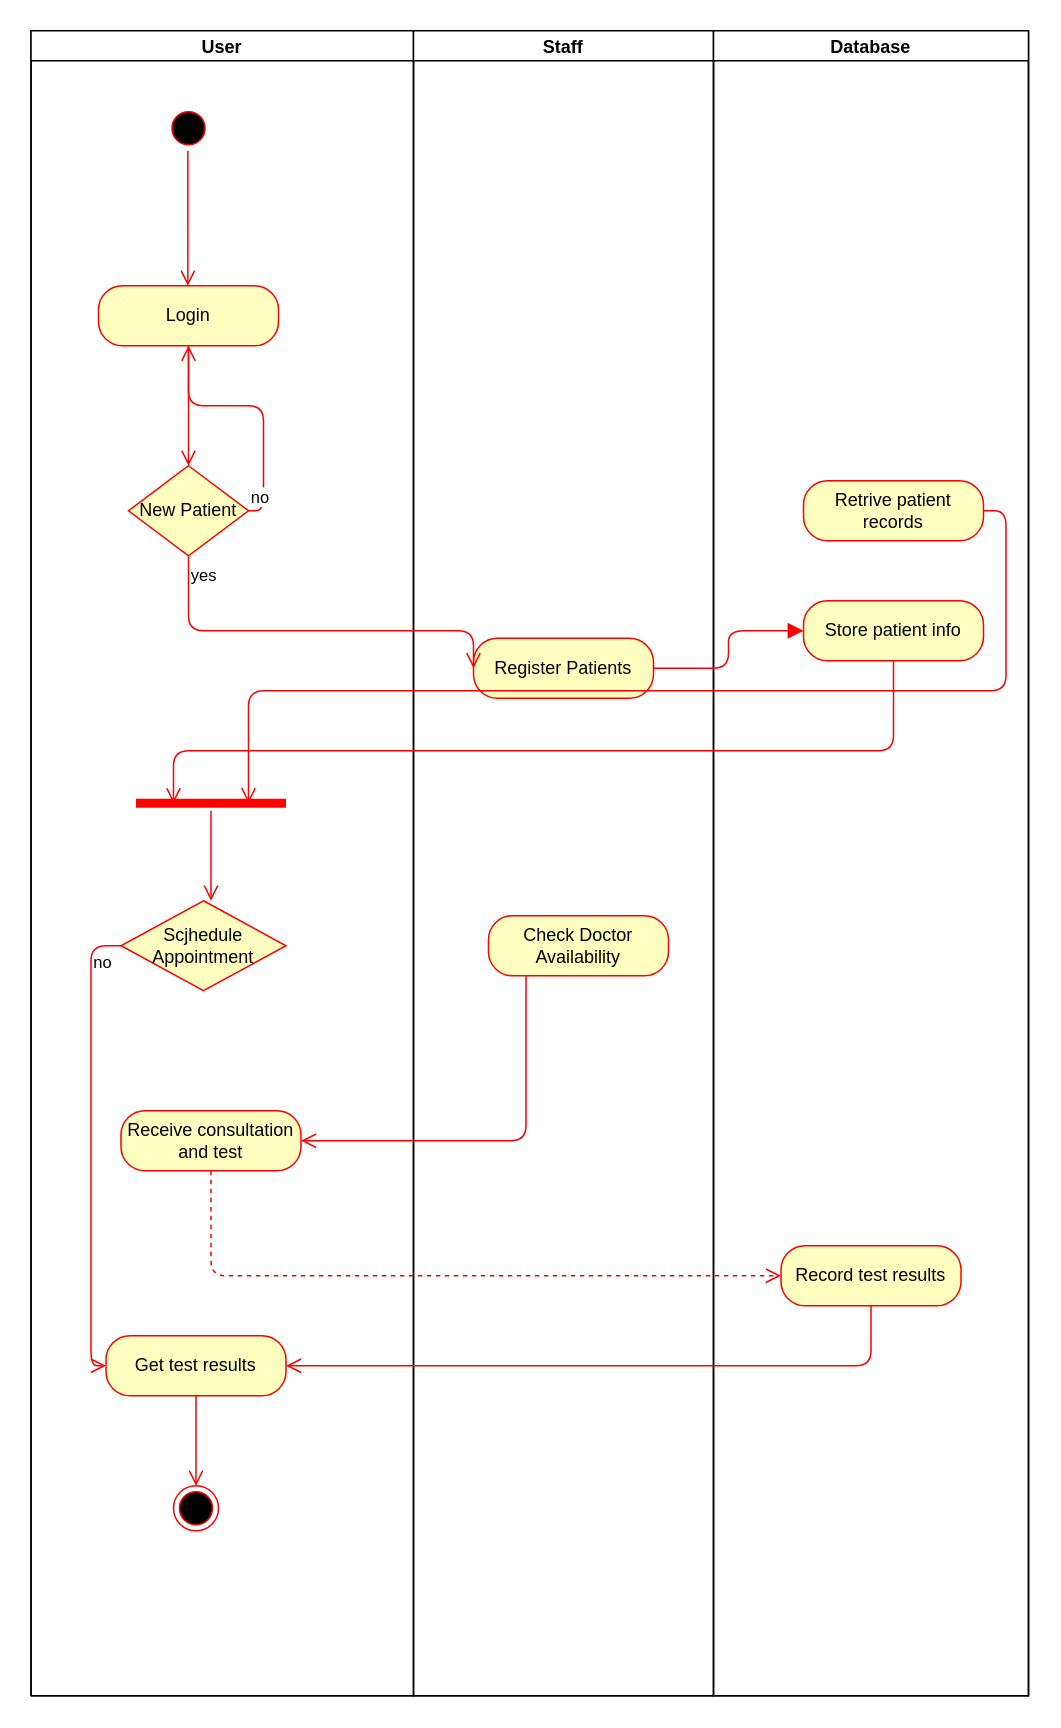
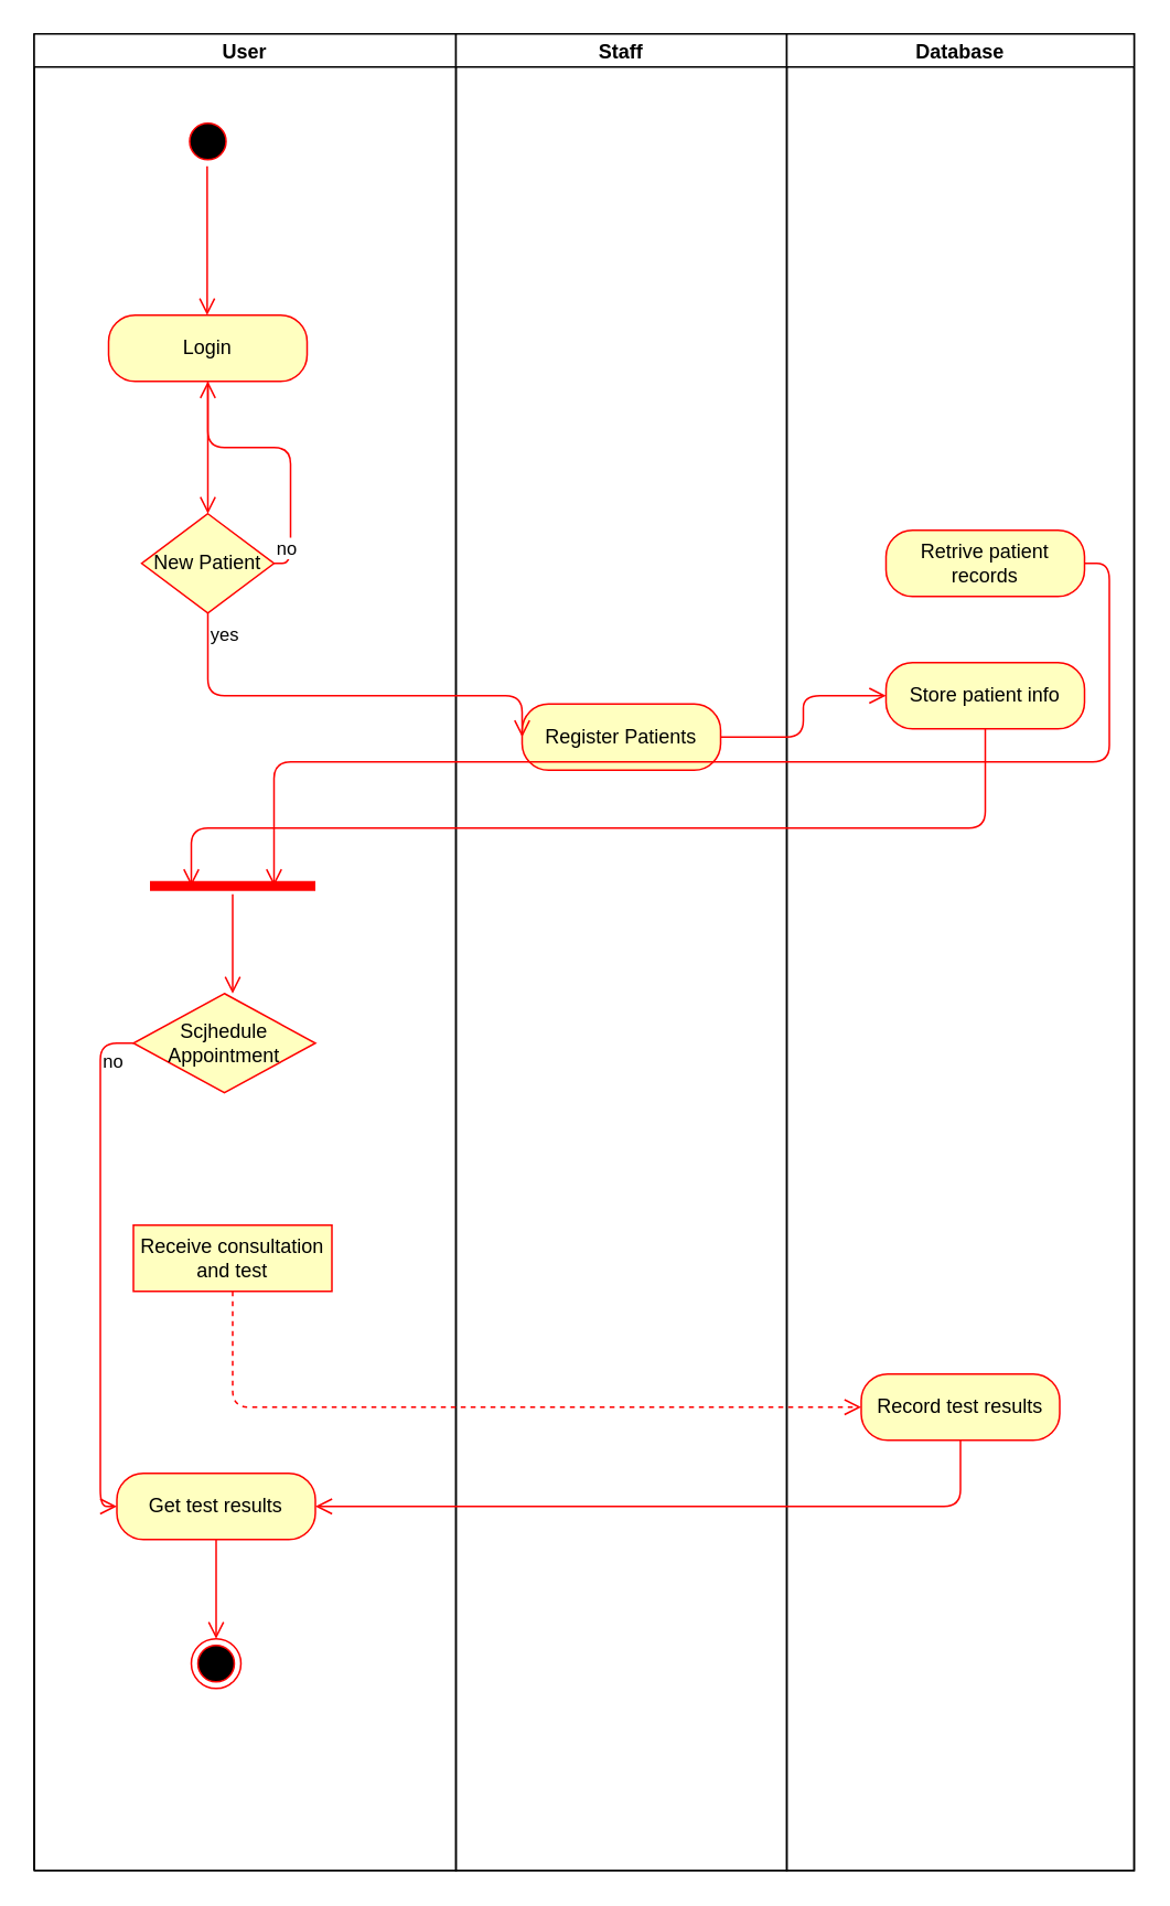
  <mxCell id="0" />
  <mxCell id="1" parent="0" />
  <mxCell id="2" value="" style="swimlane;childLayout=stackLayout;resizeParent=1;resizeParentMax=0;startSize=0;horizontal=0;horizontalStack=1;" vertex="1" parent="1"><mxGeometry x="20" y="20" width="665" height="1110" as="geometry"><mxRectangle x="240" y="30" width="40" height="60" as="alternateBounds" /></mxGeometry></mxCell>
  <mxCell id="3" value="User" style="swimlane;startSize=20;" vertex="1" parent="2"><mxGeometry width="255" height="1110" as="geometry" /></mxCell>
  <mxCell id="4" value="" style="ellipse;html=1;shape=startState;fillColor=#000000;strokeColor=#ff0000;" vertex="1" parent="3"><mxGeometry x="90" y="50" width="30" height="30" as="geometry" /></mxCell>
  <mxCell id="5" value="Login" style="rounded=1;whiteSpace=wrap;html=1;arcSize=40;fontColor=#000000;fillColor=#ffffc0;strokeColor=#ff0000;" vertex="1" parent="3"><mxGeometry x="45" y="170" width="120" height="40" as="geometry" /></mxCell>
  <mxCell id="6" value="" style="edgeStyle=orthogonalEdgeStyle;html=1;verticalAlign=bottom;endArrow=open;endSize=8;strokeColor=#ff0000;" edge="1" source="5" parent="3"><mxGeometry relative="1" as="geometry"><mxPoint x="105" y="290" as="targetPoint" /></mxGeometry></mxCell>
  <mxCell id="7" value="" style="edgeStyle=orthogonalEdgeStyle;html=1;verticalAlign=bottom;endArrow=open;endSize=8;strokeColor=#ff0000;" edge="1" parent="3"><mxGeometry relative="1" as="geometry"><mxPoint x="104.58" y="170" as="targetPoint" /><mxPoint x="104.58" y="80" as="sourcePoint" /><Array as="points"><mxPoint x="104.58" y="150" /></Array></mxGeometry></mxCell>
  <mxCell id="8" value="New Patient" style="rhombus;whiteSpace=wrap;html=1;fillColor=#ffffc0;strokeColor=#ff0000;" vertex="1" parent="3"><mxGeometry x="65" y="290" width="80" height="60" as="geometry" /></mxCell>
  <mxCell id="9" value="" style="shape=line;html=1;strokeWidth=6;strokeColor=#ff0000;" vertex="1" parent="3"><mxGeometry x="70" y="510" width="100" height="10" as="geometry" /></mxCell>
  <mxCell id="10" value="" style="edgeStyle=orthogonalEdgeStyle;html=1;verticalAlign=bottom;endArrow=open;endSize=8;strokeColor=#ff0000;" edge="1" source="9" parent="3"><mxGeometry relative="1" as="geometry"><mxPoint x="120" y="580" as="targetPoint" /></mxGeometry></mxCell>
  <mxCell id="11" value="Scjhedule Appointment" style="rhombus;whiteSpace=wrap;html=1;fillColor=#ffffc0;strokeColor=#ff0000;" vertex="1" parent="3"><mxGeometry x="60" y="580" width="110" height="60" as="geometry" /></mxCell>
- <mxCell id="12" value="Receive consultation and test" style="rounded=1;whiteSpace=wrap;html=1;arcSize=40;fontColor=#000000;fillColor=#ffffc0;strokeColor=#ff0000;" vertex="1" parent="3"><mxGeometry x="60" y="720" width="120" height="40" as="geometry" /></mxCell>
+ <mxCell id="12" value="Receive consultation and test" style="whiteSpace=wrap;html=1;arcSize=40;fontColor=#000000;fillColor=#ffffc0;strokeColor=#ff0000;rounded=0;" vertex="1" parent="3"><mxGeometry x="60" y="720" width="120" height="40" as="geometry" /></mxCell>
  <mxCell id="13" value="no" style="edgeStyle=orthogonalEdgeStyle;html=1;align=left;verticalAlign=bottom;endArrow=open;endSize=8;strokeColor=#ff0000;exitX=0;exitY=0.5;exitDx=0;exitDy=0;entryX=0;entryY=0.5;entryDx=0;entryDy=0;" edge="1" source="11" parent="3" target="15"><mxGeometry x="-0.739" relative="1" as="geometry"><mxPoint x="40" y="910" as="targetPoint" /><Array as="points"><mxPoint x="40" y="610" /><mxPoint x="40" y="890" /></Array><mxPoint as="offset" /></mxGeometry></mxCell>
  <mxCell id="14" value="" style="ellipse;html=1;shape=endState;fillColor=#000000;strokeColor=#ff0000;" vertex="1" parent="3"><mxGeometry x="95" y="970" width="30" height="30" as="geometry" /></mxCell>
  <mxCell id="15" value="Get test results" style="rounded=1;whiteSpace=wrap;html=1;arcSize=40;fontColor=#000000;fillColor=#ffffc0;strokeColor=#ff0000;" vertex="1" parent="3"><mxGeometry x="50" y="870" width="120" height="40" as="geometry" /></mxCell>
  <mxCell id="16" value="" style="edgeStyle=orthogonalEdgeStyle;html=1;verticalAlign=bottom;endArrow=open;endSize=8;strokeColor=#ff0000;entryX=0.5;entryY=0;entryDx=0;entryDy=0;" edge="1" source="15" parent="3" target="14"><mxGeometry relative="1" as="geometry"><mxPoint x="300" y="880" as="targetPoint" /></mxGeometry></mxCell>
  <mxCell id="17" value="Staff" style="swimlane;startSize=20;" vertex="1" parent="2"><mxGeometry x="255" width="200" height="1110" as="geometry" /></mxCell>
  <mxCell id="18" value="Register Patients" style="rounded=1;whiteSpace=wrap;html=1;arcSize=40;fontColor=#000000;fillColor=#ffffc0;strokeColor=#ff0000;" vertex="1" parent="17"><mxGeometry x="40" y="405" width="120" height="40" as="geometry" /></mxCell>
- <mxCell id="19" value="Check Doctor Availability" style="rounded=1;whiteSpace=wrap;html=1;arcSize=40;fontColor=#000000;fillColor=#ffffc0;strokeColor=#ff0000;" vertex="1" parent="17"><mxGeometry x="50" y="590" width="120" height="40" as="geometry" /></mxCell>
  <mxCell id="20" value="no" style="edgeStyle=orthogonalEdgeStyle;html=1;align=left;verticalAlign=bottom;endArrow=open;endSize=8;strokeColor=#ff0000;exitX=1;exitY=0.5;exitDx=0;exitDy=0;" edge="1" source="8" parent="2" target="5"><mxGeometry x="-1" relative="1" as="geometry"><mxPoint x="460" y="330" as="targetPoint" /></mxGeometry></mxCell>
  <mxCell id="21" value="yes" style="edgeStyle=orthogonalEdgeStyle;html=1;align=left;verticalAlign=top;endArrow=open;endSize=8;strokeColor=#ff0000;exitX=0.5;exitY=1;exitDx=0;exitDy=0;entryX=0;entryY=0.5;entryDx=0;entryDy=0;" edge="1" source="8" parent="2" target="18"><mxGeometry x="-1" relative="1" as="geometry"><mxPoint x="240" y="400" as="targetPoint" /><Array as="points"><mxPoint x="105" y="400" /></Array></mxGeometry></mxCell>
  <mxCell id="22" value="Database" style="swimlane;startSize=20;" vertex="1" parent="2"><mxGeometry x="455" width="210" height="1110" as="geometry" /></mxCell>
  <mxCell id="23" value="Retrive patient records" style="rounded=1;whiteSpace=wrap;html=1;arcSize=40;fontColor=#000000;fillColor=#ffffc0;strokeColor=#ff0000;" vertex="1" parent="22"><mxGeometry x="60" y="300" width="120" height="40" as="geometry" /></mxCell>
  <mxCell id="24" value="Store patient info" style="rounded=1;whiteSpace=wrap;html=1;arcSize=40;fontColor=#000000;fillColor=#ffffc0;strokeColor=#ff0000;" vertex="1" parent="22"><mxGeometry x="60" y="380" width="120" height="40" as="geometry" /></mxCell>
  <mxCell id="25" value="Record test results" style="rounded=1;whiteSpace=wrap;html=1;arcSize=40;fontColor=#000000;fillColor=#ffffc0;strokeColor=#ff0000;" vertex="1" parent="22"><mxGeometry x="45" y="810" width="120" height="40" as="geometry" /></mxCell>
- <mxCell id="26" value="" style="edgeStyle=orthogonalEdgeStyle;html=1;verticalAlign=bottom;endArrow=block;endSize=8;strokeColor=#ff0000;exitX=1;exitY=0.5;exitDx=0;exitDy=0;entryX=0;entryY=0.5;entryDx=0;entryDy=0;" edge="1" source="18" parent="2" target="24"><mxGeometry relative="1" as="geometry"><mxPoint x="480" y="400" as="targetPoint" /></mxGeometry></mxCell>
+ <mxCell id="26" value="" style="edgeStyle=orthogonalEdgeStyle;html=1;verticalAlign=bottom;endArrow=open;endSize=8;strokeColor=#ff0000;exitX=1;exitY=0.5;exitDx=0;exitDy=0;entryX=0;entryY=0.5;entryDx=0;entryDy=0;" edge="1" source="18" parent="2" target="24"><mxGeometry relative="1" as="geometry"><mxPoint x="480" y="400" as="targetPoint" /></mxGeometry></mxCell>
  <mxCell id="27" value="" style="edgeStyle=orthogonalEdgeStyle;html=1;verticalAlign=bottom;endArrow=open;endSize=8;strokeColor=#ff0000;exitX=0.5;exitY=1;exitDx=0;exitDy=0;entryX=0.25;entryY=0.5;entryDx=0;entryDy=0;entryPerimeter=0;" edge="1" source="24" parent="2" target="9"><mxGeometry relative="1" as="geometry"><mxPoint x="500" y="510" as="targetPoint" /><Array as="points"><mxPoint x="575" y="480" /><mxPoint x="95" y="480" /></Array></mxGeometry></mxCell>
  <mxCell id="28" value="" style="edgeStyle=orthogonalEdgeStyle;html=1;verticalAlign=bottom;endArrow=open;endSize=8;strokeColor=#ff0000;exitX=1;exitY=0.5;exitDx=0;exitDy=0;entryX=0.75;entryY=0.5;entryDx=0;entryDy=0;entryPerimeter=0;" edge="1" parent="2" source="23" target="9"><mxGeometry relative="1" as="geometry"><mxPoint x="610" y="490" as="targetPoint" /><mxPoint x="610" y="330" as="sourcePoint" /><Array as="points"><mxPoint x="650" y="320" /><mxPoint x="650" y="440" /><mxPoint x="145" y="440" /></Array></mxGeometry></mxCell>
- <mxCell id="29" value="" style="edgeStyle=orthogonalEdgeStyle;html=1;verticalAlign=bottom;endArrow=open;endSize=8;strokeColor=#ff0000;entryX=1;entryY=0.5;entryDx=0;entryDy=0;" edge="1" source="19" parent="2" target="12"><mxGeometry relative="1" as="geometry"><mxPoint x="330" y="790" as="targetPoint" /><Array as="points"><mxPoint x="330" y="740" /></Array></mxGeometry></mxCell>
  <mxCell id="30" value="" style="edgeStyle=orthogonalEdgeStyle;html=1;verticalAlign=bottom;endArrow=open;endSize=8;strokeColor=#ff0000;entryX=0;entryY=0.5;entryDx=0;entryDy=0;dashed=1;" edge="1" source="12" parent="2" target="25"><mxGeometry relative="1" as="geometry"><mxPoint x="160" y="850" as="targetPoint" /><Array as="points"><mxPoint x="120" y="830" /></Array></mxGeometry></mxCell>
  <mxCell id="31" value="" style="edgeStyle=orthogonalEdgeStyle;html=1;verticalAlign=bottom;endArrow=open;endSize=8;strokeColor=#ff0000;" edge="1" source="25" parent="2" target="15"><mxGeometry relative="1" as="geometry"><mxPoint x="200" y="900" as="targetPoint" /><Array as="points"><mxPoint x="560" y="890" /></Array></mxGeometry></mxCell>
